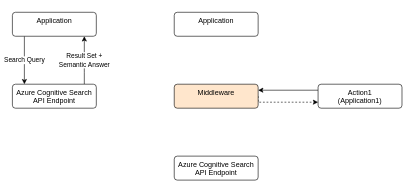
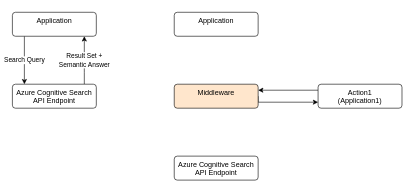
  <mxCell id="0" />
  <mxCell id="1" parent="0" />
  <mxCell id="2" value="Search Query" style="edgeStyle=orthogonalEdgeStyle;rounded=0;orthogonalLoop=1;jettySize=auto;html=1;" edge="1" parent="1" source="3" target="5"><mxGeometry relative="1" as="geometry"><Array as="points"><mxPoint x="40" y="100" /><mxPoint x="40" y="100" /></Array></mxGeometry></mxCell>
  <mxCell id="3" value="Application" style="html=1;align=center;verticalAlign=top;rounded=1;absoluteArcSize=1;arcSize=10;dashed=0;whiteSpace=wrap;" vertex="1" parent="1"><mxGeometry x="20" y="20" width="140" height="40" as="geometry" /></mxCell>
  <mxCell id="4" value="Result Set +&lt;br&gt;Semantic Answer" style="edgeStyle=orthogonalEdgeStyle;rounded=0;orthogonalLoop=1;jettySize=auto;html=1;" edge="1" parent="1" source="5"><mxGeometry relative="1" as="geometry"><mxPoint x="140" y="60" as="targetPoint" /><Array as="points"><mxPoint x="140" y="120" /><mxPoint x="140" y="120" /></Array></mxGeometry></mxCell>
  <mxCell id="5" value="Azure Cognitive Search&lt;br&gt;API Endpoint" style="html=1;align=center;verticalAlign=top;rounded=1;absoluteArcSize=1;arcSize=10;dashed=0;whiteSpace=wrap;" vertex="1" parent="1"><mxGeometry x="20" y="140" width="140" height="40" as="geometry" /></mxCell>
  <mxCell id="6" value="Application" style="html=1;align=center;verticalAlign=top;rounded=1;absoluteArcSize=1;arcSize=10;dashed=0;whiteSpace=wrap;" vertex="1" parent="1"><mxGeometry x="290" y="20" width="140" height="40" as="geometry" /></mxCell>
- <mxCell id="7" style="edgeStyle=orthogonalEdgeStyle;rounded=0;orthogonalLoop=1;jettySize=auto;html=1;exitX=1;exitY=0.5;exitDx=0;exitDy=0;dashed=1;" edge="1" parent="1" source="8" target="11"><mxGeometry relative="1" as="geometry"><Array as="points"><mxPoint x="430" y="170" /></Array></mxGeometry></mxCell>
+ <mxCell id="7" style="edgeStyle=orthogonalEdgeStyle;rounded=0;orthogonalLoop=1;jettySize=auto;html=1;exitX=1;exitY=0.5;exitDx=0;exitDy=0;" edge="1" parent="1" source="8" target="11"><mxGeometry relative="1" as="geometry"><Array as="points"><mxPoint x="430" y="170" /></Array></mxGeometry></mxCell>
  <mxCell id="8" value="Middleware" style="html=1;align=center;verticalAlign=top;rounded=1;absoluteArcSize=1;arcSize=10;dashed=0;whiteSpace=wrap;fillColor=#ffe6cc;" vertex="1" parent="1"><mxGeometry x="290" y="140" width="140" height="40" as="geometry" /></mxCell>
  <mxCell id="9" value="Azure Cognitive Search&lt;br&gt;API Endpoint" style="html=1;align=center;verticalAlign=top;rounded=1;absoluteArcSize=1;arcSize=10;dashed=0;whiteSpace=wrap;" vertex="1" parent="1"><mxGeometry x="290" y="260" width="140" height="40" as="geometry" /></mxCell>
  <mxCell id="10" style="edgeStyle=orthogonalEdgeStyle;rounded=0;orthogonalLoop=1;jettySize=auto;html=1;" edge="1" parent="1" source="11"><mxGeometry relative="1" as="geometry"><mxPoint x="430" y="150" as="targetPoint" /><Array as="points"><mxPoint x="430" y="150" /></Array></mxGeometry></mxCell>
  <mxCell id="11" value="Action1&lt;br&gt;(Application1)" style="html=1;align=center;verticalAlign=top;rounded=1;absoluteArcSize=1;arcSize=10;dashed=0;whiteSpace=wrap;" vertex="1" parent="1"><mxGeometry x="530" y="140" width="140" height="40" as="geometry" /></mxCell>
